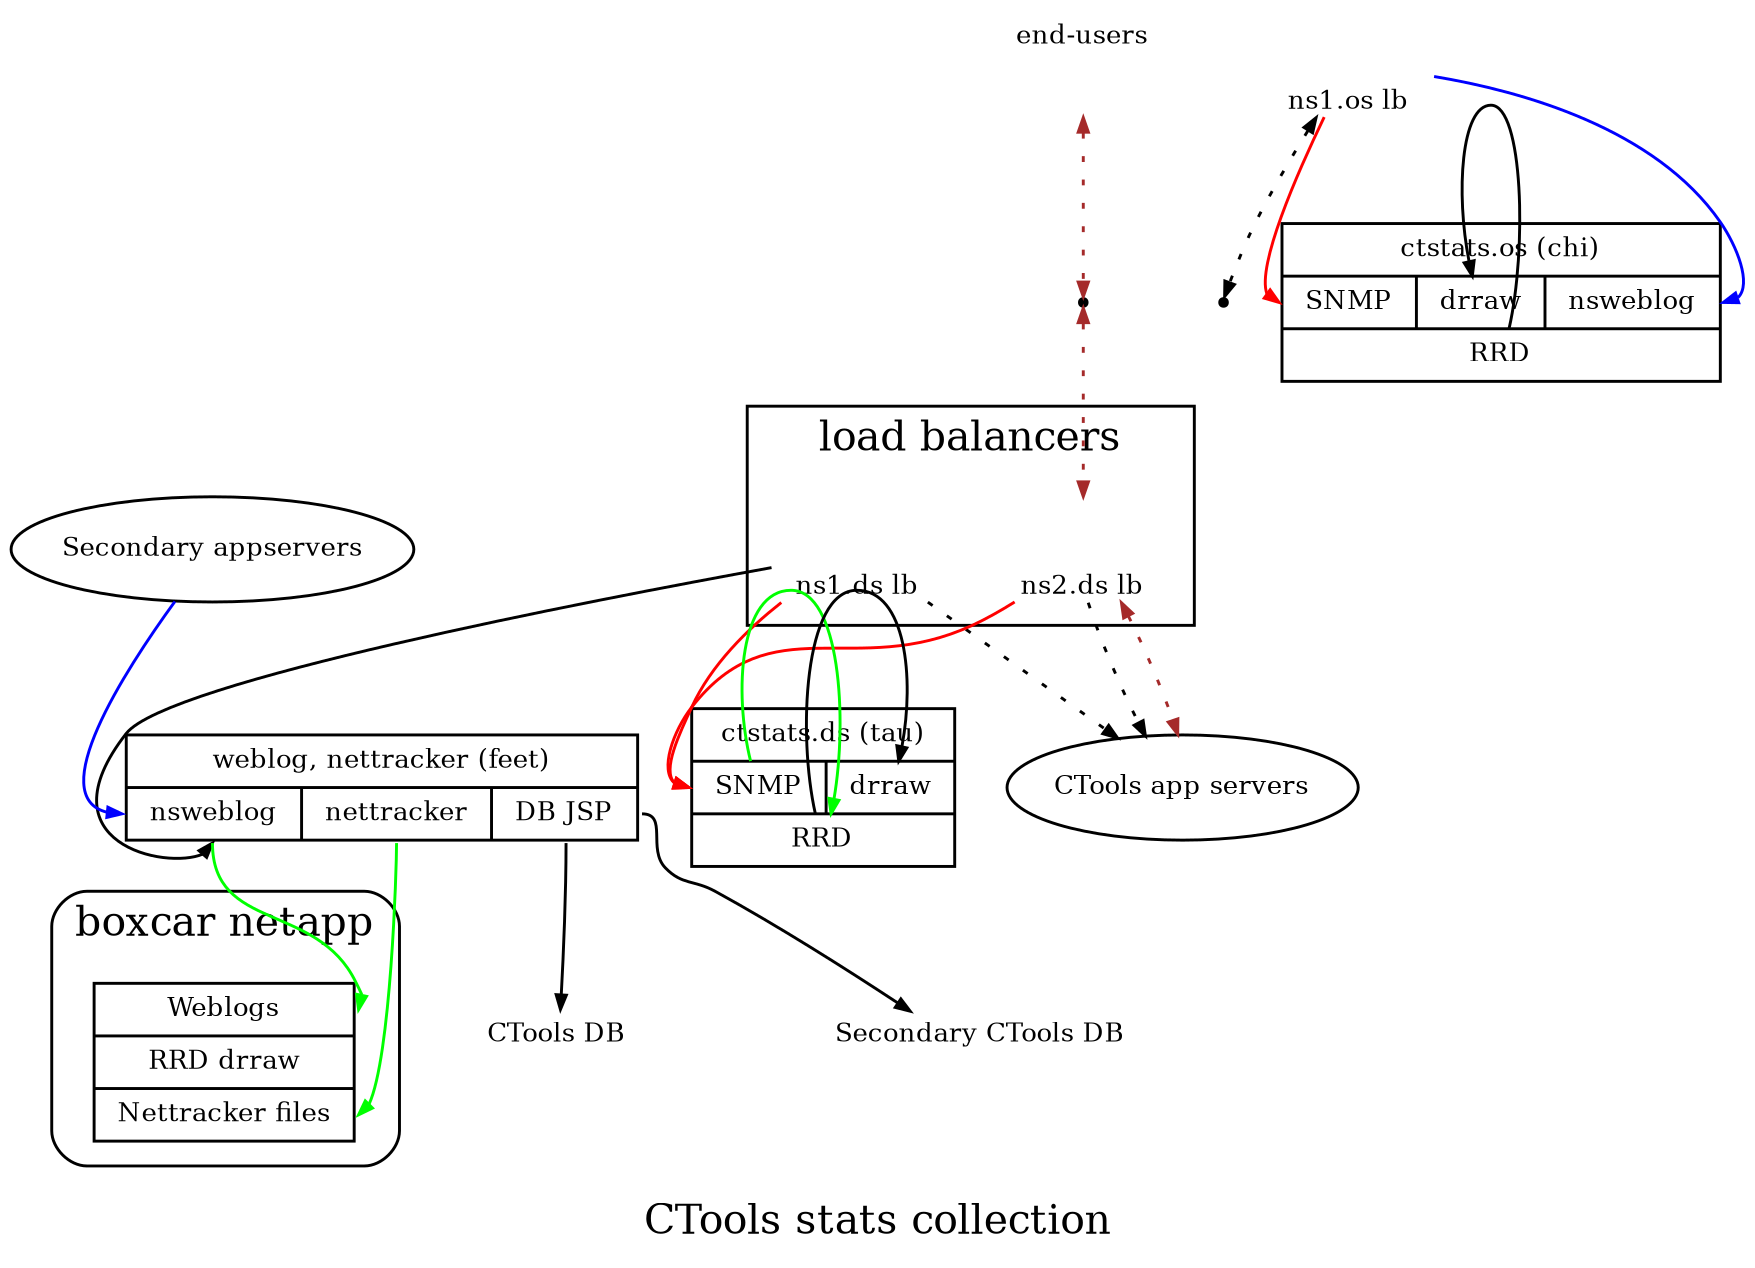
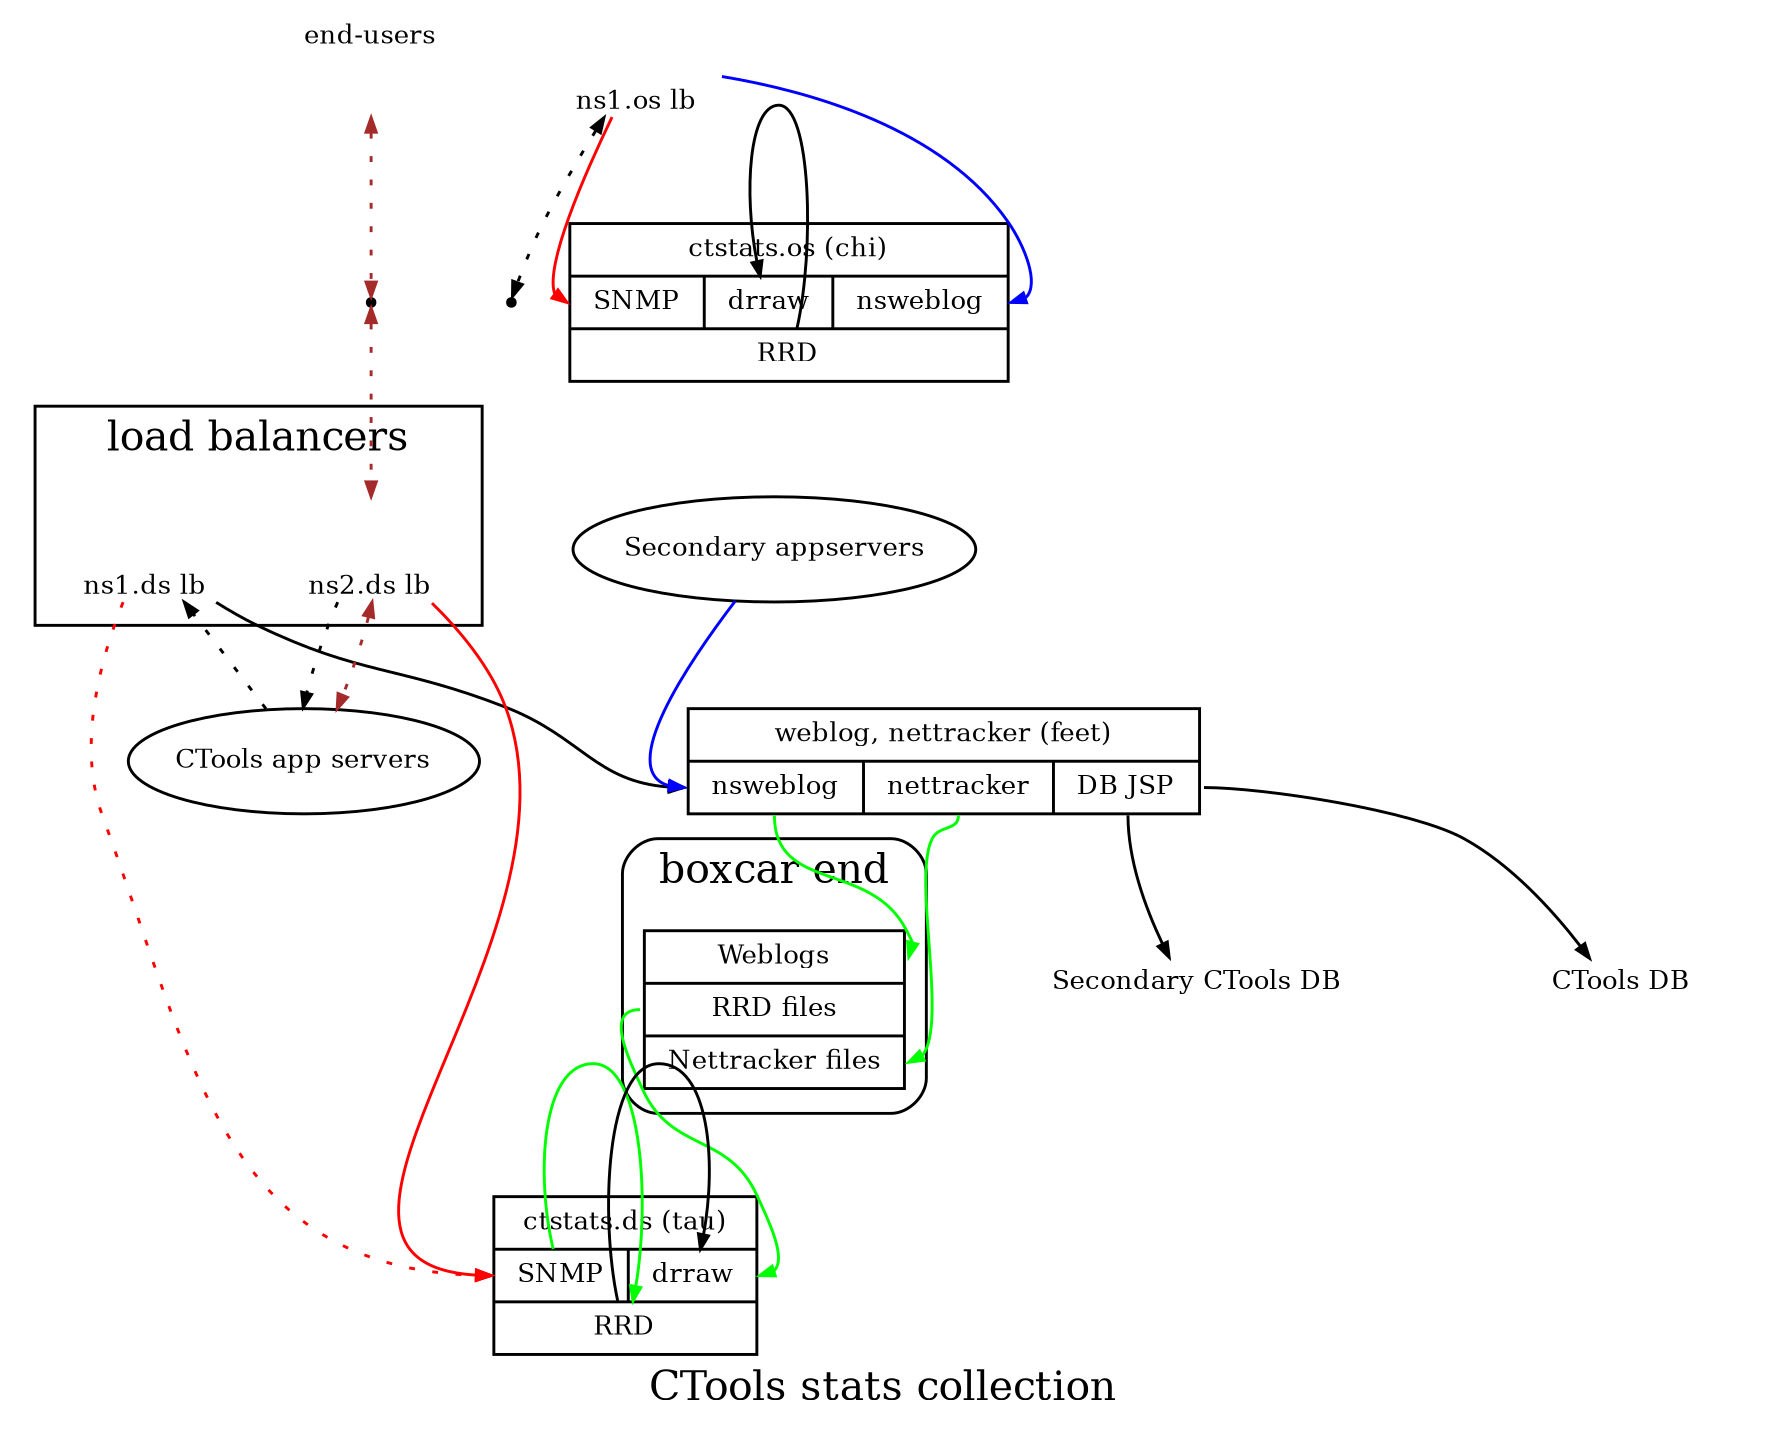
  digraph {
    compound=true
    label="CTools stats collection"
    node [fontsize=9 labelloc=c penwidth=0 shape=oval]
    edge [arrowsize=0.5 color=black]
    n1 [label="ns1.ds lb" labelloc=b shape=box style=dotted]
    n2 [label="ns2.ds lb" labelloc=b shape=box style=dotted]
-   n3 [label="{<weblog> Weblogs|<rrd> RRD drraw|<nettracker> Nettracker files}" shape=record penwidth=""]
+   n3 [label="{<weblog> Weblogs|<rrd> RRD files|<nettracker> Nettracker files}" shape=record penwidth=""]
    n4 [label=ALDF labelloc=t shape=point style="rounded,dotted"]
    n5 [label="{ctstats.ds (tau)|{<snmp> SNMP|<drraw> drraw}|{<rrd> RRD}}" shape=record penwidth=""]
    n6 [label="{weblog, nettracker (feet)|{<nslog> nsweblog|<nettracker> nettracker|<dbjsp> DB JSP}}" shape=record penwidth=""]
    n7 [label=MACC labelloc=t shape=point style="rounded,dotted"]
    n8 [label="ns1.os lb" labelloc=b shape=box style=dotted]
    n9 [label="{ctstats.os (chi)|{<snmp> SNMP|<drraw> drraw|<nslog> nsweblog}|{<rrd> RRD}}" shape=record penwidth=""]
    n10 [label="CTools app servers" penwidth=""]
    n11 [color=blue label="CTools DB" labelloc=t style=solid]
    n12 [color=blue label="Secondary CTools DB" labelloc=t style=solid]
    n13 [label="Secondary appservers" penwidth=""]
    "end-users" [labelloc=t]
    subgraph cluster_1 {
      label="load balancers"
      rank=same
      n1
      n2
    }
    subgraph cluster_2 {
-     label="boxcar netapp"
+     label="boxcar end"
      rank=same
      style=rounded
      n3
    }
    subgraph cluster_3 {
      label="caboose netapp"
      rank=same
      style=rounded
    }
    subgraph cluster_4 {
      label="flatcar netapp"
      rank=same
      style=rounded
    }
    subgraph sub_5 {
      label=aldf
      n4
      n5
      n6
    }
    subgraph sub_6 {
      label=macc
      n7
      n8
      n9
    }
-   n1 -> n5 [color=red dir=left headport=snmp]
+   n1 -> n5 [color=red dir=left headport=snmp style=dotted]
    n1 -> n6 [headport=nslog]
-   n1 -> n10 [style=dotted]
+   n10 -> n1 [style=dotted]
    n2 -> n5 [color=red dir=left headport=snmp]
    n2 -> n10 [style=dotted]
    n2 -> n10 [color=brown dir=both style=dotted]
+   n3 -> n5 [color=green headport=drraw tailport=rrd]
    n4 -> n2 [color=brown dir=both style=dotted]
    n5 -> n5 [color=green headport=rrd tailport=snmp]
    n5 -> n5 [headport=drraw tailport=rrd]
    n6 -> n3 [color=green headport=weblog tailport=nslog]
    n6 -> n3 [color=green headport=nettracker tailport=nettracker]
    n6 -> n11 [tailport=dbjsp]
    n6 -> n12 [tailport=dbjsp]
    n8 -> n7 [dir=both style=dotted]
    n8 -> n9 [color=red dir=left headport=snmp]
    n8 -> n9 [color=blue headport=nslog]
    n9 -> n9 [headport=drraw tailport=rrd]
    n13 -> n6 [color=blue headport=nslog]
    "end-users" -> n4 [color=brown dir=both style=dotted]
  }
